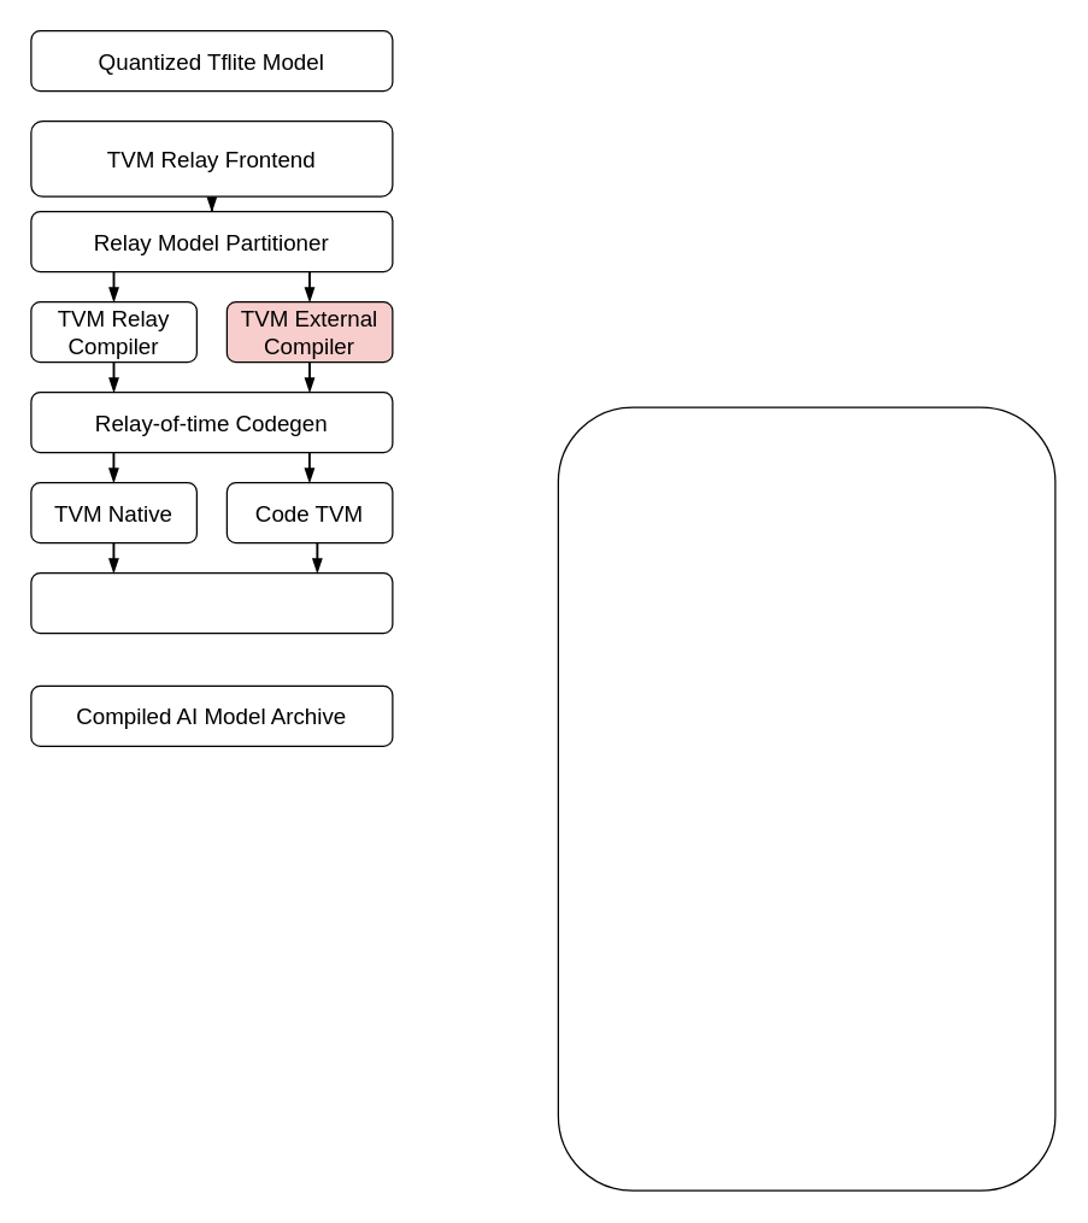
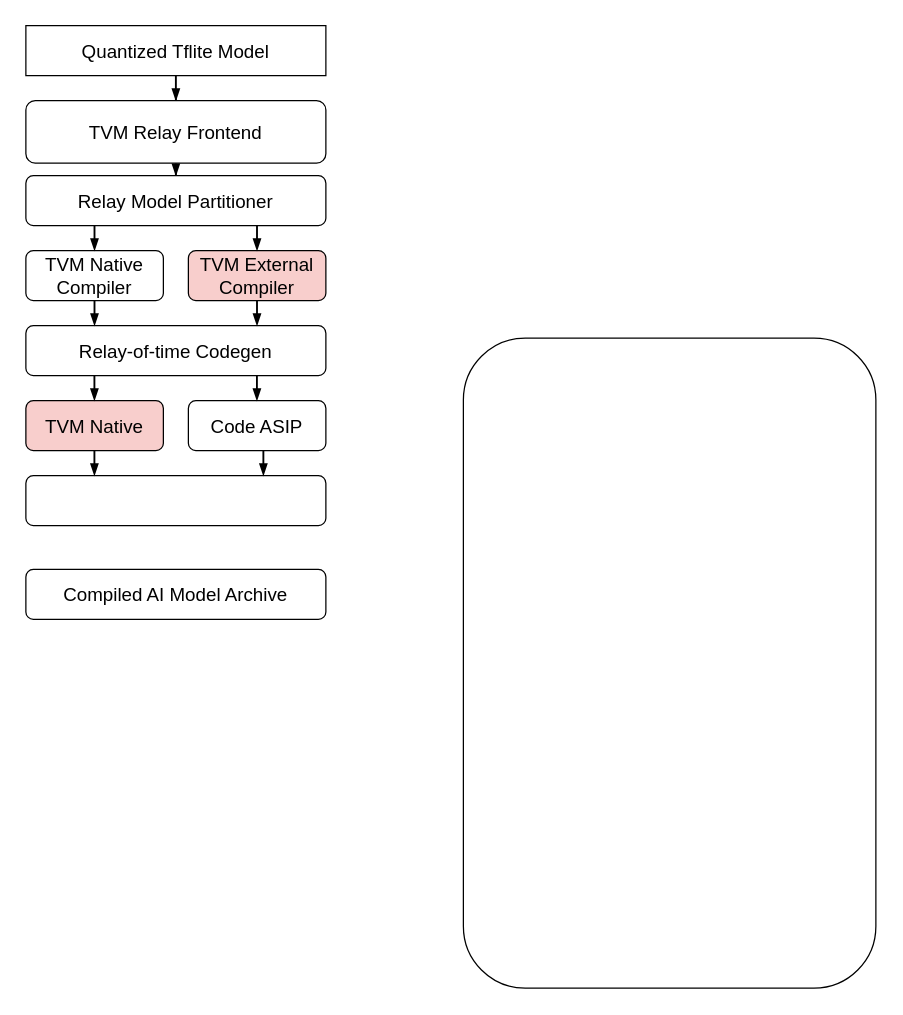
  <mxCell id="0" />
  <mxCell id="1" parent="0" />
  <mxCell id="2" value="" style="rounded=1;whiteSpace=wrap;html=1;" vertex="1" parent="1"><mxGeometry x="370" y="270" width="330" height="520" as="geometry" /></mxCell>
- <mxCell id="4" value="&lt;span style=&quot;font-size: 15px;&quot;&gt;Quantized Tflite Model&lt;/span&gt;" style="rounded=1;whiteSpace=wrap;html=1;" vertex="1" parent="1"><mxGeometry x="20" y="20" width="240" height="40" as="geometry" /></mxCell>
+ <mxCell id="3" style="edgeStyle=orthogonalEdgeStyle;rounded=0;orthogonalLoop=1;jettySize=auto;html=1;entryX=0.5;entryY=0;entryDx=0;entryDy=0;endArrow=blockThin;endFill=1;strokeWidth=1.5;" edge="1" parent="1" source="4" target="6"><mxGeometry relative="1" as="geometry" /></mxCell>
+ <mxCell id="4" value="&lt;span style=&quot;font-size: 15px;&quot;&gt;Quantized Tflite Model&lt;/span&gt;" style="whiteSpace=wrap;html=1;rounded=0;" vertex="1" parent="1"><mxGeometry x="20" y="20" width="240" height="40" as="geometry" /></mxCell>
  <mxCell id="5" style="edgeStyle=orthogonalEdgeStyle;shape=connector;rounded=0;orthogonalLoop=1;jettySize=auto;html=1;entryX=0.5;entryY=0;entryDx=0;entryDy=0;strokeColor=default;align=center;verticalAlign=middle;fontFamily=Helvetica;fontSize=11;fontColor=default;labelBackgroundColor=default;endArrow=blockThin;endFill=1;strokeWidth=1.5;" edge="1" parent="1" source="6" target="7"><mxGeometry relative="1" as="geometry" /></mxCell>
  <mxCell id="6" value="&lt;font style=&quot;font-size: 15px;&quot;&gt;TVM Relay Frontend&lt;/font&gt;" style="rounded=1;whiteSpace=wrap;html=1;" vertex="1" parent="1"><mxGeometry x="20" y="80" width="240" height="50" as="geometry" /></mxCell>
  <mxCell id="7" value="&lt;font style=&quot;font-size: 15px;&quot;&gt;Relay Model Partitioner&lt;/font&gt;" style="rounded=1;whiteSpace=wrap;html=1;" vertex="1" parent="1"><mxGeometry x="20" y="140" width="240" height="40" as="geometry" /></mxCell>
- <mxCell id="8" value="&lt;font style=&quot;font-size: 15px;&quot;&gt;TVM Relay&lt;br&gt;Compiler&lt;/font&gt;" style="rounded=1;whiteSpace=wrap;html=1;" vertex="1" parent="1"><mxGeometry x="20" y="200" width="110" height="40" as="geometry" /></mxCell>
+ <mxCell id="8" value="&lt;font style=&quot;font-size: 15px;&quot;&gt;TVM Native&lt;br&gt;Compiler&lt;/font&gt;" style="rounded=1;whiteSpace=wrap;html=1;" vertex="1" parent="1"><mxGeometry x="20" y="200" width="110" height="40" as="geometry" /></mxCell>
  <mxCell id="9" value="&lt;font style=&quot;font-size: 15px;&quot;&gt;Relay-of-time Codegen&lt;/font&gt;" style="rounded=1;whiteSpace=wrap;html=1;" vertex="1" parent="1"><mxGeometry x="20" y="260" width="240" height="40" as="geometry" /></mxCell>
- <mxCell id="10" value="&lt;font style=&quot;font-size: 15px;&quot;&gt;Code TVM&lt;/font&gt;" style="rounded=1;whiteSpace=wrap;html=1;" vertex="1" parent="1"><mxGeometry x="150" y="320" width="110" height="40" as="geometry" /></mxCell>
+ <mxCell id="10" value="&lt;font style=&quot;font-size: 15px;&quot;&gt;Code ASIP&lt;/font&gt;" style="rounded=1;whiteSpace=wrap;html=1;" vertex="1" parent="1"><mxGeometry x="150" y="320" width="110" height="40" as="geometry" /></mxCell>
  <mxCell id="11" value="" style="rounded=1;whiteSpace=wrap;html=1;" vertex="1" parent="1"><mxGeometry x="20" y="380" width="240" height="40" as="geometry" /></mxCell>
  <mxCell id="12" value="&lt;font style=&quot;font-size: 15px;&quot;&gt;Compiled AI Model Archive&lt;/font&gt;" style="rounded=1;whiteSpace=wrap;html=1;" vertex="1" parent="1"><mxGeometry x="20" y="455" width="240" height="40" as="geometry" /></mxCell>
  <mxCell id="13" value="&lt;font style=&quot;font-size: 15px;&quot;&gt;TVM External&lt;br&gt;Compiler&lt;/font&gt;" style="rounded=1;whiteSpace=wrap;html=1;fillColor=#f8cecc;" vertex="1" parent="1"><mxGeometry x="150" y="200" width="110" height="40" as="geometry" /></mxCell>
- <mxCell id="14" value="&lt;span style=&quot;font-size: 15px;&quot;&gt;TVM Native&lt;/span&gt;" style="rounded=1;whiteSpace=wrap;html=1;" vertex="1" parent="1"><mxGeometry x="20" y="320" width="110" height="40" as="geometry" /></mxCell>
+ <mxCell id="14" value="&lt;span style=&quot;font-size: 15px;&quot;&gt;TVM Native&lt;/span&gt;" style="rounded=1;whiteSpace=wrap;html=1;fillColor=#f8cecc;" vertex="1" parent="1"><mxGeometry x="20" y="320" width="110" height="40" as="geometry" /></mxCell>
  <mxCell id="15" style="edgeStyle=orthogonalEdgeStyle;shape=connector;rounded=0;orthogonalLoop=1;jettySize=auto;html=1;entryX=0.5;entryY=0;entryDx=0;entryDy=0;strokeColor=default;align=center;verticalAlign=middle;fontFamily=Helvetica;fontSize=11;fontColor=default;labelBackgroundColor=default;endArrow=blockThin;endFill=1;strokeWidth=1.5;" edge="1" parent="1"><mxGeometry relative="1" as="geometry"><mxPoint x="204.9" y="180" as="sourcePoint" /><mxPoint x="204.9" y="200" as="targetPoint" /></mxGeometry></mxCell>
  <mxCell id="16" style="edgeStyle=orthogonalEdgeStyle;shape=connector;rounded=0;orthogonalLoop=1;jettySize=auto;html=1;entryX=0.5;entryY=0;entryDx=0;entryDy=0;strokeColor=default;align=center;verticalAlign=middle;fontFamily=Helvetica;fontSize=11;fontColor=default;labelBackgroundColor=default;endArrow=blockThin;endFill=1;strokeWidth=1.5;" edge="1" parent="1"><mxGeometry relative="1" as="geometry"><mxPoint x="74.9" y="180" as="sourcePoint" /><mxPoint x="74.9" y="200" as="targetPoint" /></mxGeometry></mxCell>
  <mxCell id="17" style="edgeStyle=orthogonalEdgeStyle;shape=connector;rounded=0;orthogonalLoop=1;jettySize=auto;html=1;entryX=0.5;entryY=0;entryDx=0;entryDy=0;strokeColor=default;align=center;verticalAlign=middle;fontFamily=Helvetica;fontSize=11;fontColor=default;labelBackgroundColor=default;endArrow=blockThin;endFill=1;strokeWidth=1.5;" edge="1" parent="1"><mxGeometry relative="1" as="geometry"><mxPoint x="74.9" y="240" as="sourcePoint" /><mxPoint x="74.9" y="260" as="targetPoint" /></mxGeometry></mxCell>
  <mxCell id="18" style="edgeStyle=orthogonalEdgeStyle;shape=connector;rounded=0;orthogonalLoop=1;jettySize=auto;html=1;entryX=0.5;entryY=0;entryDx=0;entryDy=0;strokeColor=default;align=center;verticalAlign=middle;fontFamily=Helvetica;fontSize=11;fontColor=default;labelBackgroundColor=default;endArrow=blockThin;endFill=1;strokeWidth=1.5;" edge="1" parent="1"><mxGeometry relative="1" as="geometry"><mxPoint x="204.9" y="240" as="sourcePoint" /><mxPoint x="204.9" y="260" as="targetPoint" /></mxGeometry></mxCell>
  <mxCell id="19" style="edgeStyle=orthogonalEdgeStyle;shape=connector;rounded=0;orthogonalLoop=1;jettySize=auto;html=1;entryX=0.5;entryY=0;entryDx=0;entryDy=0;strokeColor=default;align=center;verticalAlign=middle;fontFamily=Helvetica;fontSize=11;fontColor=default;labelBackgroundColor=default;endArrow=blockThin;endFill=1;strokeWidth=1.5;" edge="1" parent="1"><mxGeometry relative="1" as="geometry"><mxPoint x="204.83" y="300" as="sourcePoint" /><mxPoint x="204.83" y="320" as="targetPoint" /></mxGeometry></mxCell>
  <mxCell id="20" style="edgeStyle=orthogonalEdgeStyle;shape=connector;rounded=0;orthogonalLoop=1;jettySize=auto;html=1;entryX=0.5;entryY=0;entryDx=0;entryDy=0;strokeColor=default;align=center;verticalAlign=middle;fontFamily=Helvetica;fontSize=11;fontColor=default;labelBackgroundColor=default;endArrow=blockThin;endFill=1;strokeWidth=1.5;" edge="1" parent="1"><mxGeometry relative="1" as="geometry"><mxPoint x="74.83" y="300" as="sourcePoint" /><mxPoint x="74.83" y="320" as="targetPoint" /></mxGeometry></mxCell>
  <mxCell id="21" style="edgeStyle=orthogonalEdgeStyle;shape=connector;rounded=0;orthogonalLoop=1;jettySize=auto;html=1;entryX=0.5;entryY=0;entryDx=0;entryDy=0;strokeColor=default;align=center;verticalAlign=middle;fontFamily=Helvetica;fontSize=11;fontColor=default;labelBackgroundColor=default;endArrow=blockThin;endFill=1;strokeWidth=1.5;" edge="1" parent="1"><mxGeometry relative="1" as="geometry"><mxPoint x="74.83" y="360" as="sourcePoint" /><mxPoint x="74.83" y="380" as="targetPoint" /></mxGeometry></mxCell>
  <mxCell id="22" style="edgeStyle=orthogonalEdgeStyle;shape=connector;rounded=0;orthogonalLoop=1;jettySize=auto;html=1;entryX=0.5;entryY=0;entryDx=0;entryDy=0;strokeColor=default;align=center;verticalAlign=middle;fontFamily=Helvetica;fontSize=11;fontColor=default;labelBackgroundColor=default;endArrow=blockThin;endFill=1;strokeWidth=1.5;" edge="1" parent="1"><mxGeometry relative="1" as="geometry"><mxPoint x="210" y="360" as="sourcePoint" /><mxPoint x="210" y="380" as="targetPoint" /></mxGeometry></mxCell>
